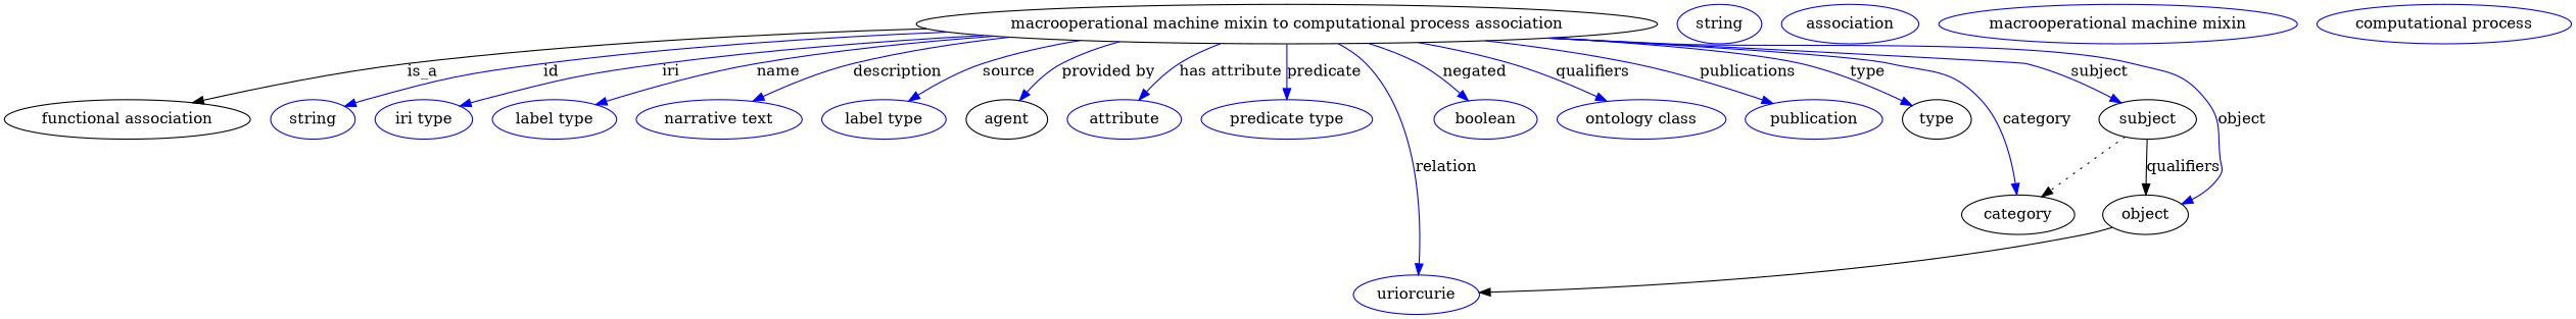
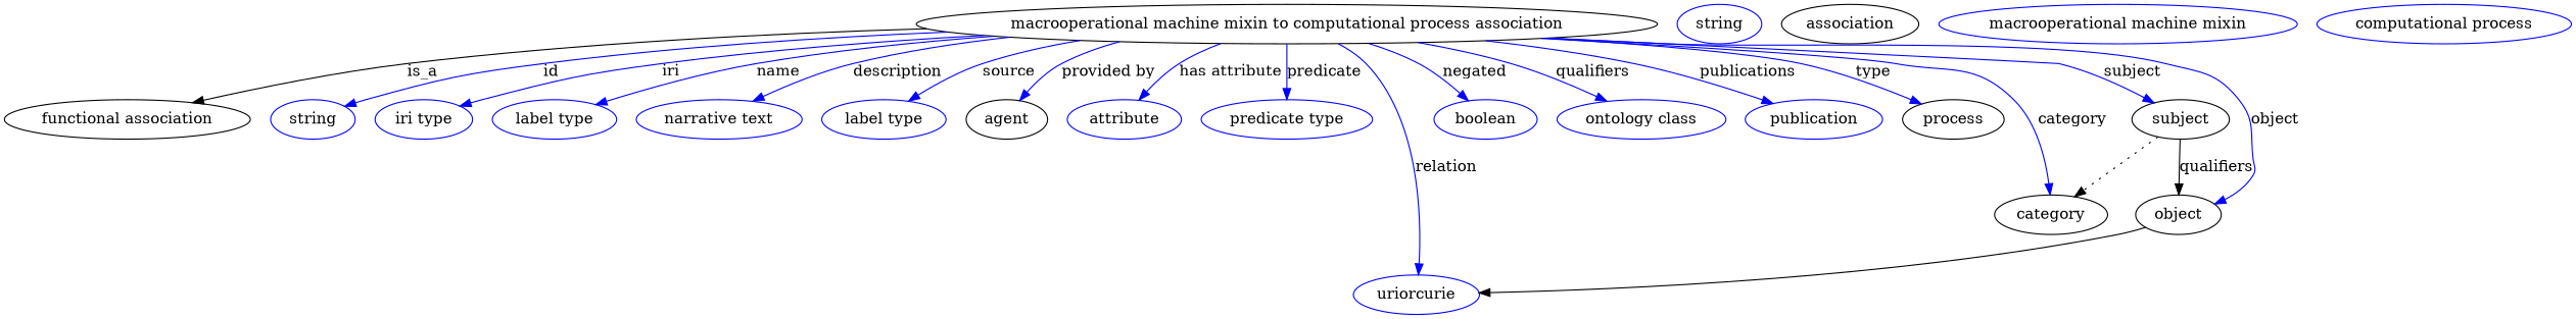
  digraph {
    node [color=blue]
    edge [color=blue style=solid]
    n1 [height=0.5 label="macrooperational machine mixin to computational process association" width=9.37 color=""]
    "functional association" [height=0.5 width=3.1053 color=""]
    n3 [height=0.5 label=string width=1.0652]
    n4 [height=0.5 label="iri type" width=1.2277]
    n5 [height=0.5 label="label type" width=1.5707]
    n6 [height=0.5 label="narrative text" width=2.0943]
    n7 [height=0.5 label="label type" width=1.5707]
    n8 [color=black height=0.5 label=agent width=1.0291]
    n9 [height=0.5 label=attribute width=1.4443]
    n10 [height=0.5 label="predicate type" width=2.1665]
    n11 [height=0.5 label=uriorcurie width=1.5887]
    n12 [height=0.5 label=boolean width=1.2999]
    n13 [height=0.5 label="ontology class" width=2.1304]
    n14 [height=0.5 label=publication width=1.7332]
-   type [height=0.5 width=0.86659 color=""]
+   type [height=0.5 width=0.86659 label=process color=""]
    category [height=0.5 width=1.4263 color=""]
    subject [height=0.5 width=1.2277 color=""]
    object [height=0.5 width=1.0832 color=""]
    n19 [height=0.5 label=string width=1.0652]
-   n20 [height=0.5 label=association width=1.7332]
+   n20 [color=black height=0.5 label=association width=1.7332]
    n21 [height=0.5 label="macrooperational machine mixin" width=4.5315]
    n22 [height=0.5 label="computational process" width=3.2136]
    n1 -> "functional association" [label=is_a color="" style=""]
    n1 -> n3 [label=id]
    n1 -> n4 [label=iri]
    n1 -> n5 [label=name]
    n1 -> n6 [label=description]
    n1 -> n7 [label=source]
    n1 -> n8 [label="provided by"]
    n1 -> n9 [label="has attribute"]
    n1 -> n10 [label=predicate]
    n1 -> n11 [label=relation]
    n1 -> n12 [label=negated]
    n1 -> n13 [label=qualifiers]
    n1 -> n14 [label=publications]
    n1 -> type [label=type]
    n1 -> category [label=category]
    n1 -> subject [label=subject]
    n1 -> object [label=object]
    subject -> category [style=dotted color=""]
    subject -> object [label=qualifiers color="" style=""]
    object -> n11 [color=""]
  }
